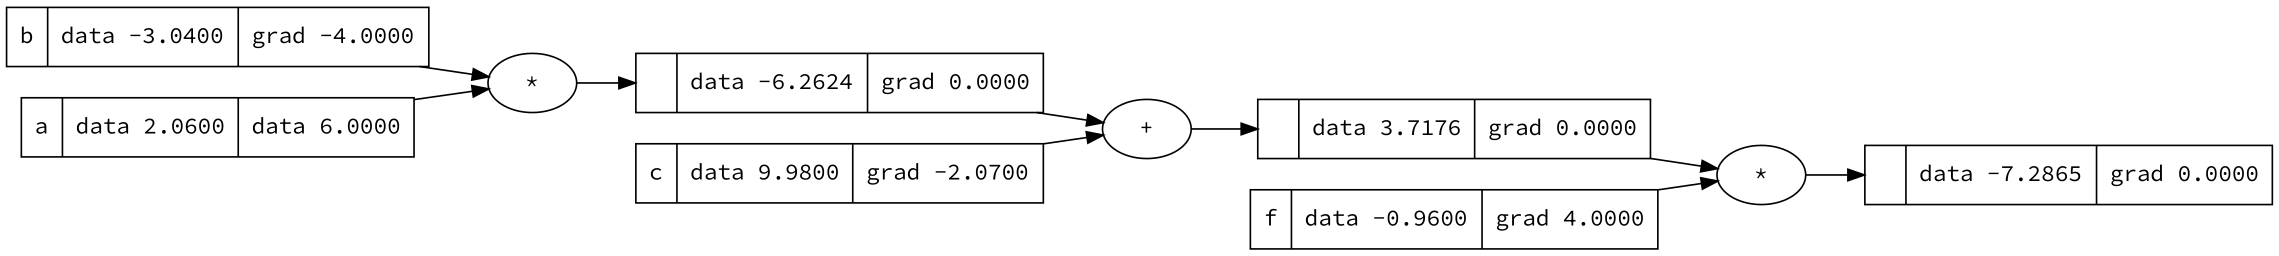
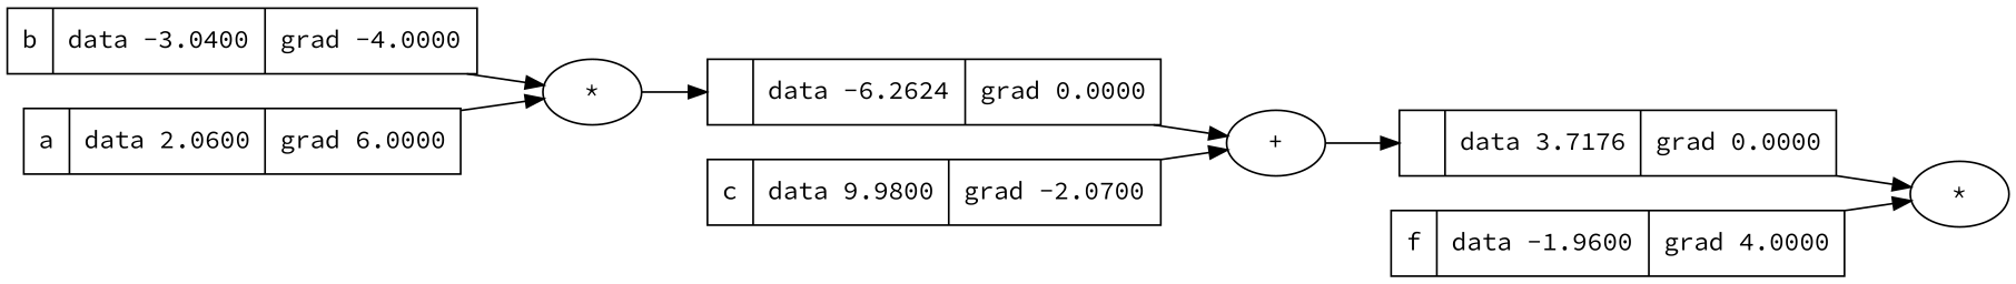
  digraph {
    fontname="Source Code Pro"
    rankdir=LR
    node [fontname="Source Code Pro" shape=record]
    edge [fontname="Source Code Pro"]
-   n1 [label="{  | data -7.2865 | grad 0.0000 }"]
    n2 [label="*" shape=""]
    n3 [label="{  | data -6.2624 | grad 0.0000 }"]
    n4 [label="+" shape=""]
    n5 [label="{  | data 3.7176 | grad 0.0000 }"]
    n6 [label="*" shape=""]
    n7 [label="{ b | data -3.0400 | grad -4.0000 }"]
-   n8 [label="{ f | data -0.9600 | grad 4.0000 }"]
-   n9 [label="{ a | data 2.0600 | data 6.0000 }"]
+   n8 [label="{ f | data -1.9600 | grad 4.0000 }"]
+   n9 [label="{ a | data 2.0600 | grad 6.0000 }"]
    n10 [label="{ c | data 9.9800 | grad -2.0700 }"]
-   n2 -> n1
    n3 -> n4
    n4 -> n5
    n5 -> n2
    n6 -> n3
    n7 -> n6
    n8 -> n2
    n9 -> n6
    n10 -> n4
  }
